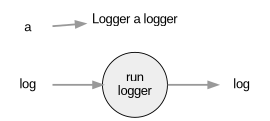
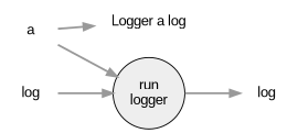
  digraph {
    fontname="Liberation Sans"
    rankdir=LR
    node [fontname="Liberation Sans" shape=plaintext]
    edge [color="#999999" fontname="Liberation Sans" fontsize=11 penwidth=2 weight=1]
    a
    log
    n3 [label=log]
-   n4 [label="Logger a logger"]
+   n4 [label="Logger a log"]
    n5 [fillcolor="#EEEEEE" fixedsize=true label="run\nlogger" shape=circle style=filled width=1]
    subgraph sub_1 {
      a
      log
      n3
      n4
    }
    subgraph sub_2 {
      n5
    }
    a -> n4
+   a -> n5
    log -> n5
    n5 -> n3
  }
